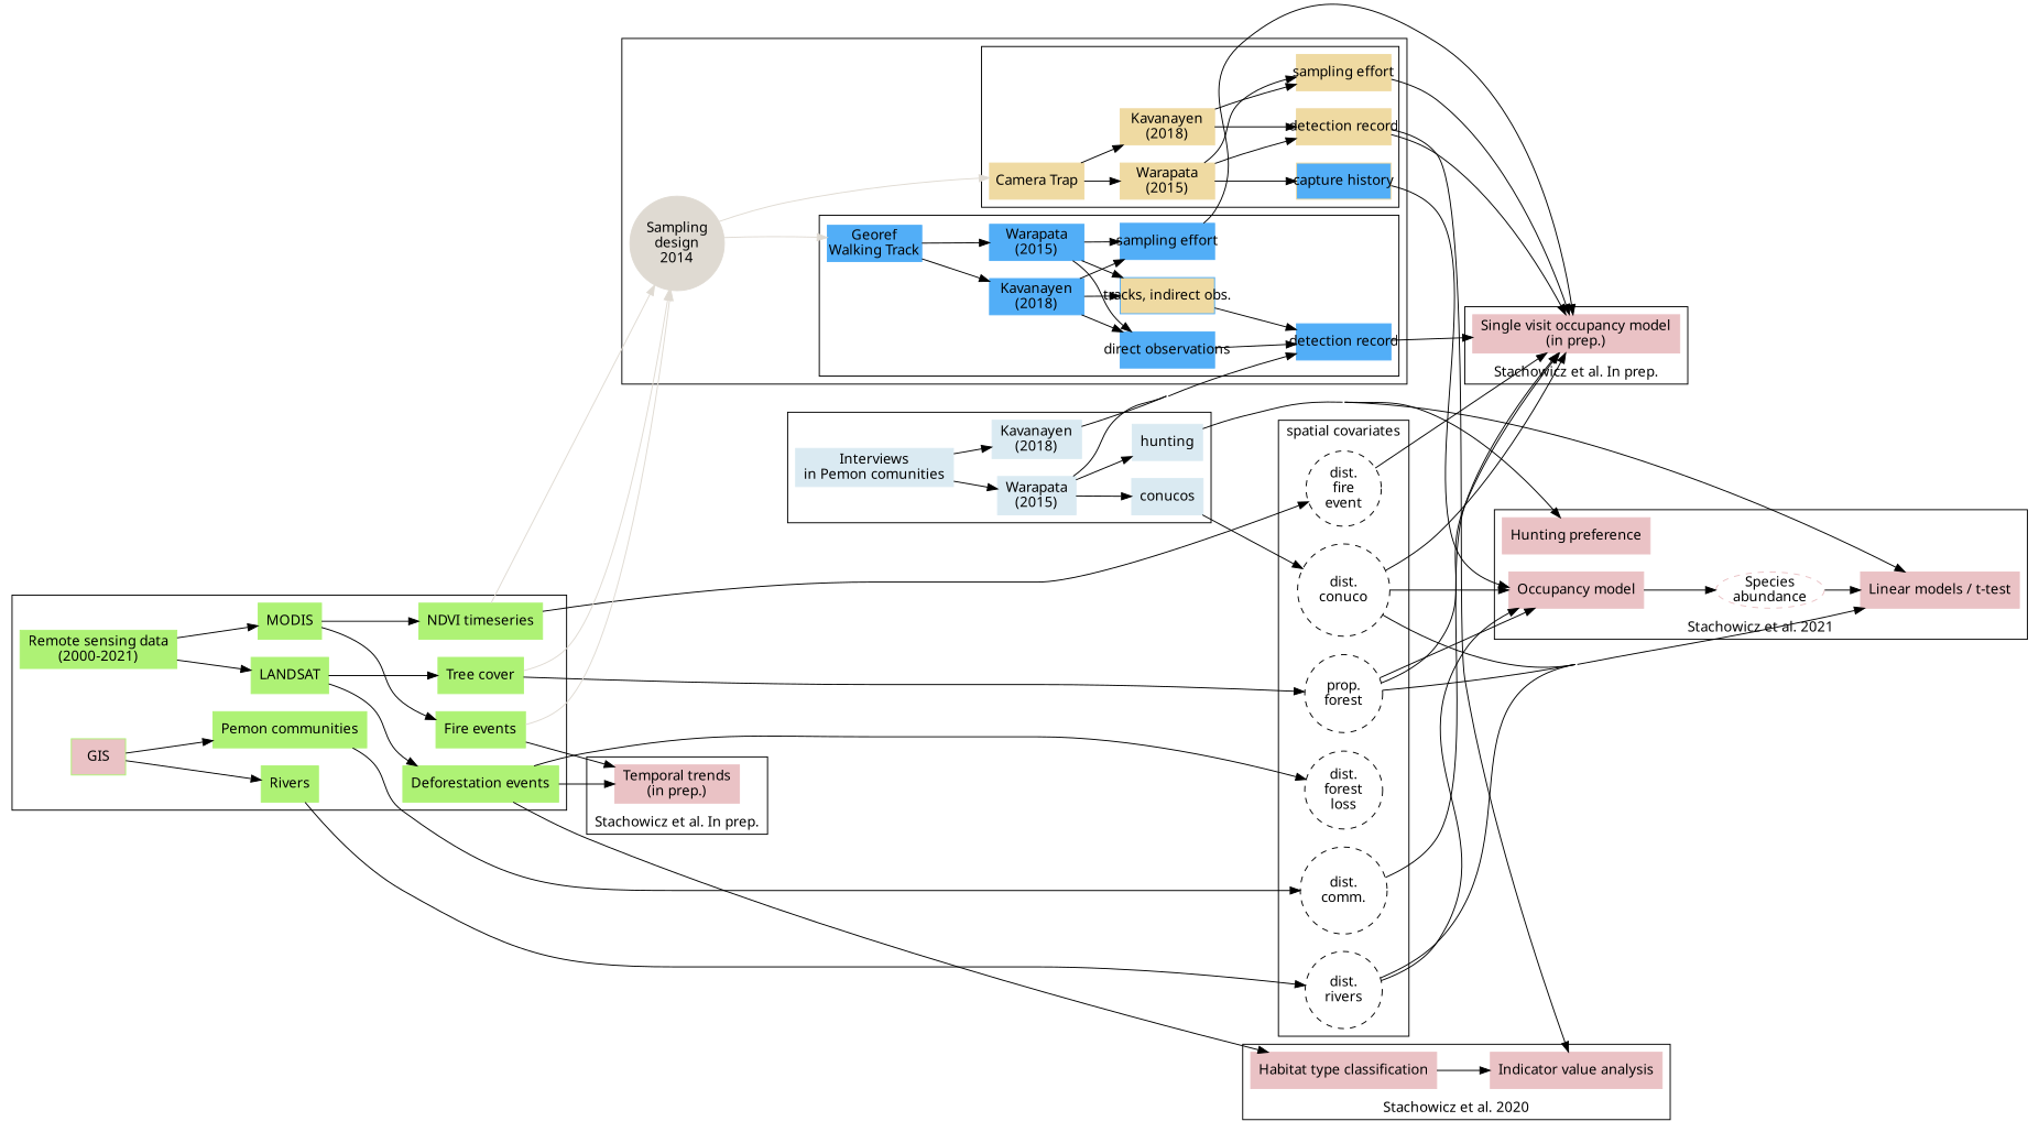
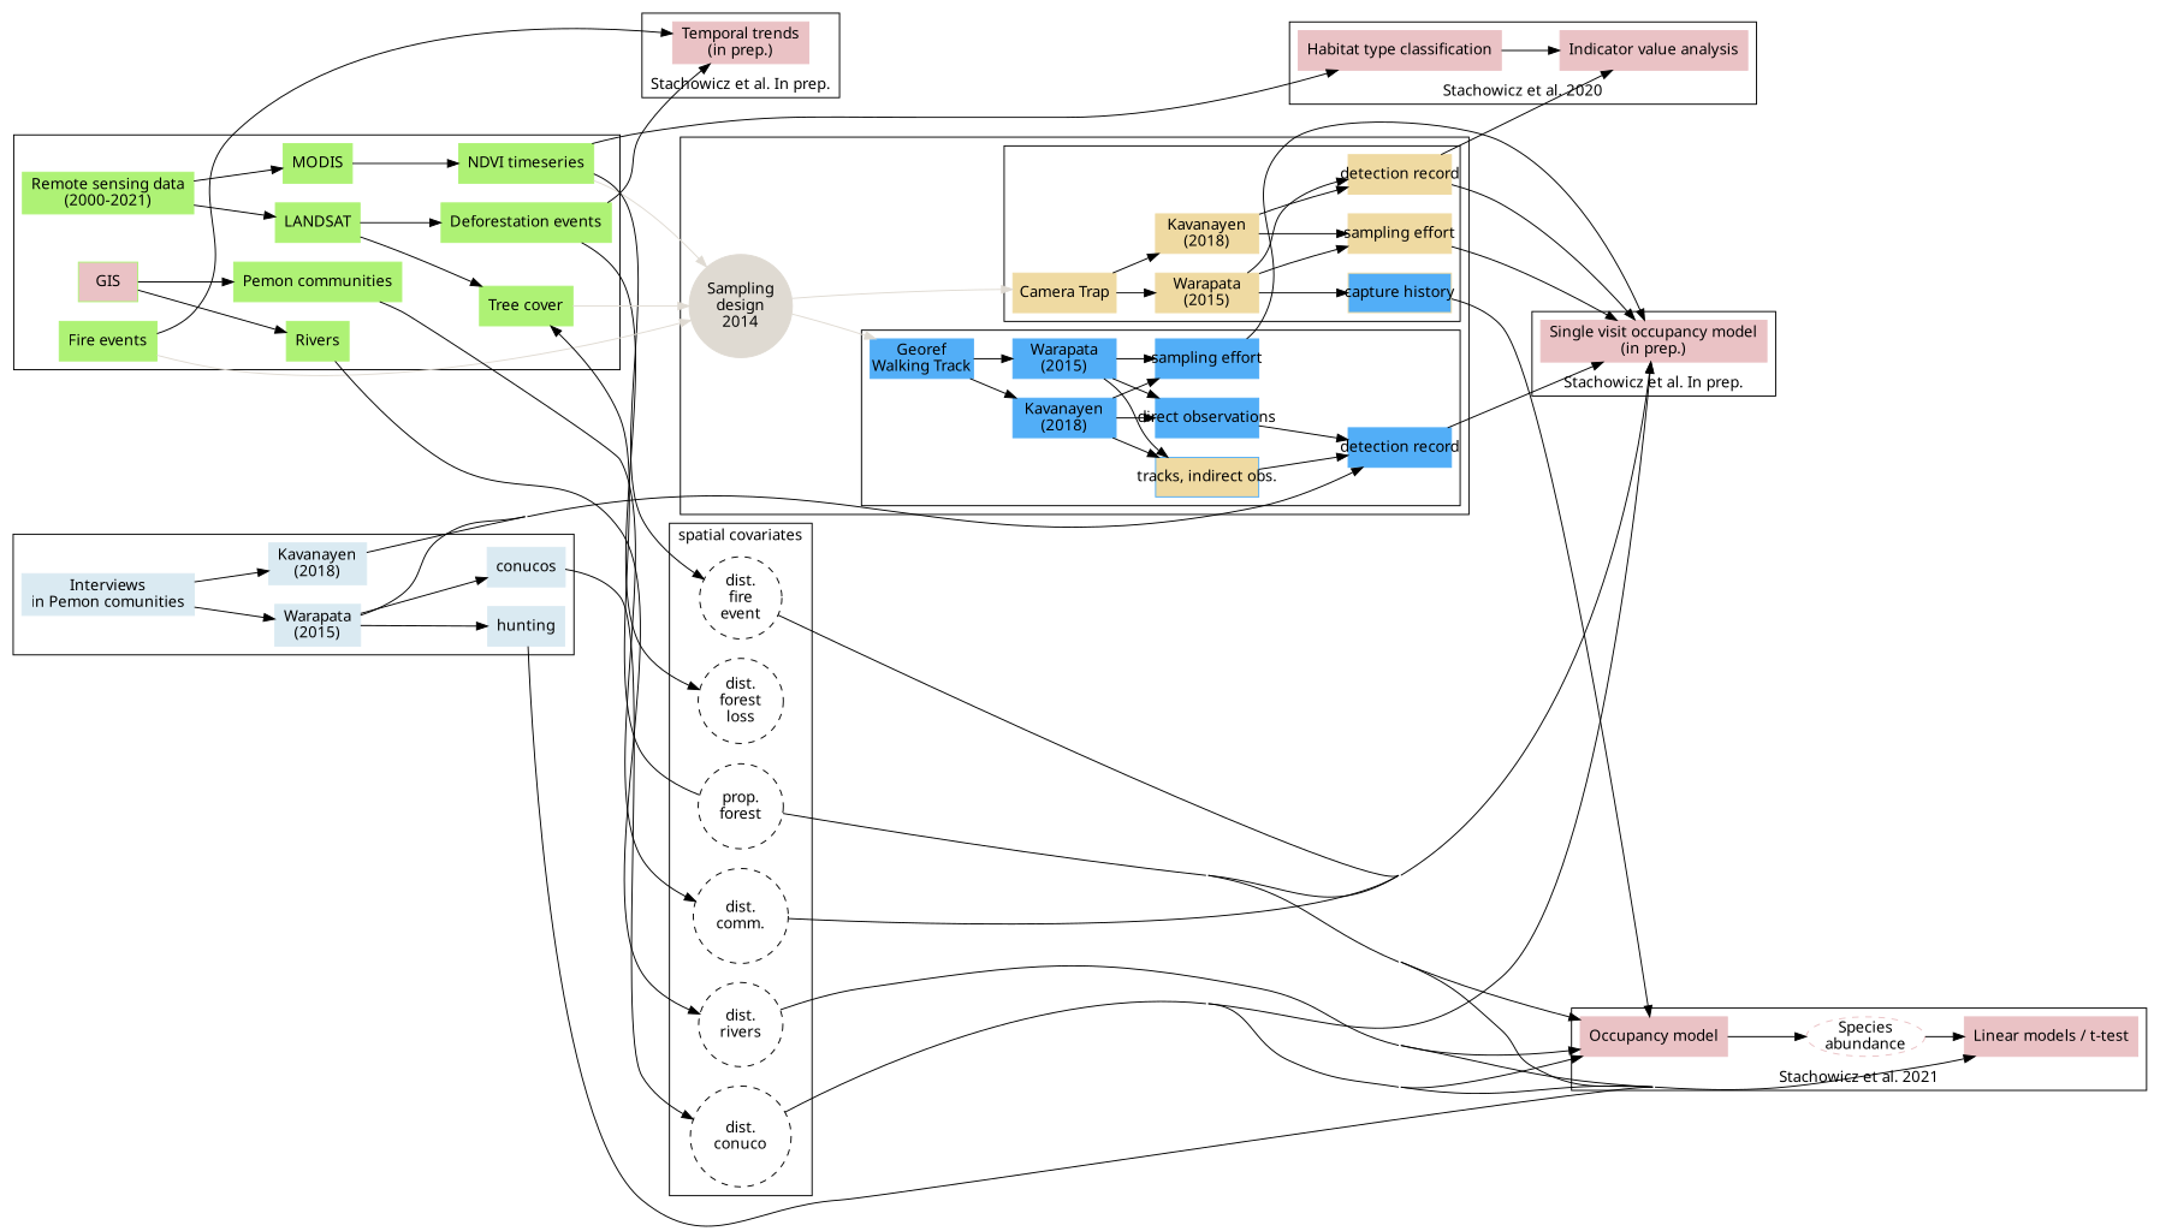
  digraph {
    concentrate=true
    fontname="Noto Sans"
    rankdir=LR
    node [color="#AEF275" fontname="Noto Sans" shape=box style=filled]
    edge [fontname="Noto Sans"]
    n1 [color="#EAC2C5" label="Occupancy model"]
    n2 [color="#EAC2C5" label="Linear models / t-test"]
-   n3 [color="#EAC2C5" label="Hunting preference"]
    n4 [color="#EAC2C5" fixedsize=true label="Species\nabundance" shape=ellipse style=dashed width=1.5]
    n5 [color="#EAC2C5" label="Habitat type classification"]
    n6 [color="#EAC2C5" label="Indicator value analysis"]
    n7 [color="#EAC2C5" label="Single visit occupancy model\n(in prep.)"]
    n8 [color="#EAC2C5" label="Temporal trends\n(in prep.)"]
    n9 [label="Remote sensing data\n(2000-2021)"]
    MODIS
    LANDSAT
    n12 [label="NDVI timeseries"]
    n13 [label="Deforestation events"]
    n14 [label="Tree cover"]
    n15 [label="Fire events"]
    GIS [fillcolor="#EAC2C5"]
    n17 [label=Rivers]
    n18 [label="Pemon communities"]
    n19 [color="#DAEAF2" label="Interviews\nin Pemon comunities"]
    n20 [color="#DAEAF2" label="Warapata\n(2015)"]
    n21 [color="#DAEAF2" label="Kavanayen\n(2018)"]
    n22 [color="#DAEAF2" label=hunting]
    n23 [color="#DAEAF2" label=conucos]
    n24 [color="#52AEF7" fixedsize=true label="Georef\nWalking Track" width=1.3]
    n25 [color="#52AEF7" fixedsize=true label="Warapata\n(2015)" width=1.3]
    n26 [color="#52AEF7" fixedsize=true label="Kavanayen\n(2018)" width=1.3]
    n27 [color="#52AEF7" fixedsize=true label="detection record" width=1.3]
    n28 [color="#52AEF7" fixedsize=true label="direct observations" width=1.3]
    n29 [color="#52AEF7" fillcolor="#EFDAA2" fixedsize=true label="tracks, indirect obs." width=1.3]
    n30 [color="#52AEF7" fixedsize=true label="sampling effort" width=1.3]
    n31 [color="#EFDAA2" fixedsize=true label="Camera Trap" width=1.3]
    n32 [color="#EFDAA2" fixedsize=true label="Warapata\n(2015)" width=1.3]
    n33 [color="#EFDAA2" fixedsize=true label="Kavanayen\n(2018)" width=1.3]
    n34 [color="#EFDAA2" fillcolor="#52AEF7" fixedsize=true label="capture history" width=1.3]
    n35 [color="#EFDAA2" fixedsize=true label="detection record" width=1.3]
    n36 [color="#EFDAA2" fixedsize=true label="sampling effort" width=1.3]
    n37 [color="#DFDAD2" fixedsize=true label="Sampling\ndesign\n2014" shape=circle width=1.3]
    n38 [label="dist.\nrivers" shape=circle style=dashed color=""]
    n39 [label="prop.\nforest" shape=circle style=dashed color=""]
    n40 [label="dist.\nforest\nloss" shape=circle style=dashed color=""]
    n41 [label="dist.\nfire\nevent" shape=circle style=dashed color=""]
    n42 [label="dist.\ncomm." shape=circle style=dashed color=""]
    n43 [label="dist.\nconuco" shape=circle style=dashed color=""]
    subgraph sub_1 {
      subgraph cluster_2 {
        label="Stachowicz et al. 2021"
        labelloc=bottom
        n1
        n2
-       n3
        n4
      }
      subgraph cluster_3 {
        label="Stachowicz et al. 2020"
        labelloc=bottom
        n5
        n6
      }
      subgraph cluster_4 {
        label="Stachowicz et al. In prep."
        labelloc=bottom
        n7
      }
      subgraph cluster_5 {
        label="Stachowicz et al. In prep."
        labelloc=bottom
        n8
      }
    }
    subgraph cluster_6 {
      n19
      n20
      n21
      n22
      n23
    }
    subgraph cluster_7 {
      n9
      MODIS
      LANDSAT
      n12
      n13
      n14
      n15
      GIS
      n17
      n18
    }
    subgraph cluster_8 {
      n37
      subgraph cluster_9 {
        n24
        n25
        n26
        n27
        n28
        n29
        n30
      }
      subgraph cluster_10 {
        n31
        n32
        n33
        n34
        n35
        n36
      }
    }
    subgraph cluster_11 {
      label="spatial covariates"
      n38
      n39
      n40
      n41
      n42
      n43
    }
    n1 -> n4
    n4 -> n2
    n5 -> n6
    n9 -> MODIS
    n9 -> LANDSAT
    MODIS -> n12
-   MODIS -> n15
    LANDSAT -> n13
    LANDSAT -> n14
-   n13 -> n5
+   n12 -> n5
    n12 -> n37 [color="#DFDAD2" style=solid]
    n12 -> n41
    n13 -> n8
    n13 -> n40
    n14 -> n37 [color="#DFDAD2" style=solid]
-   n14 -> n39
+   n39 -> n14
    n15 -> n8
    n15 -> n37 [color="#DFDAD2" style=solid]
    GIS -> n17
    GIS -> n18
    n17 -> n38
    n18 -> n42
    n19 -> n20
    n19 -> n21
    n20 -> n22
    n20 -> n23
    n20 -> n27
    n21 -> n27
    n22 -> n2
-   n22 -> n3
    n23 -> n43
    n24 -> n25
    n24 -> n26
    n24 -> n31 [style=invis]
    n25 -> n28
    n25 -> n29
    n25 -> n30
    n26 -> n28
    n26 -> n29
    n26 -> n30
    n27 -> n7
    n28 -> n27
    n29 -> n27
    n30 -> n7
    n31 -> n32
    n31 -> n33
    n32 -> n34
    n32 -> n35
    n32 -> n36
    n33 -> n35
    n33 -> n36
    n34 -> n1
    n35 -> n6
    n35 -> n7
    n36 -> n7
    n37 -> n24 [style=invis]
    n37 -> n24 [color="#DFDAD2" style=solid]
    n37 -> n31 [style=invis]
    n37 -> n31 [color="#DFDAD2" style=solid]
    n38 -> n1
    n38 -> n2
    n39 -> n1
    n39 -> n2
    n39 -> n7
    n41 -> n7
    n42 -> n7
    n43 -> n1
    n43 -> n2
    n43 -> n7
  }
